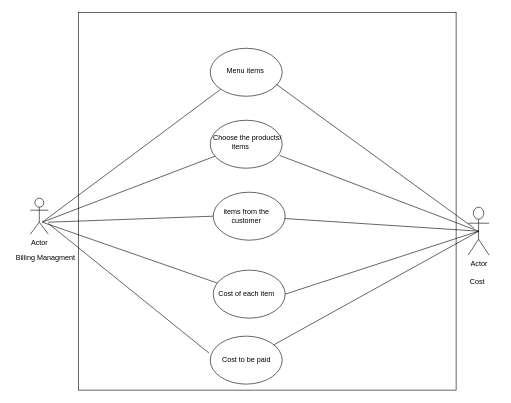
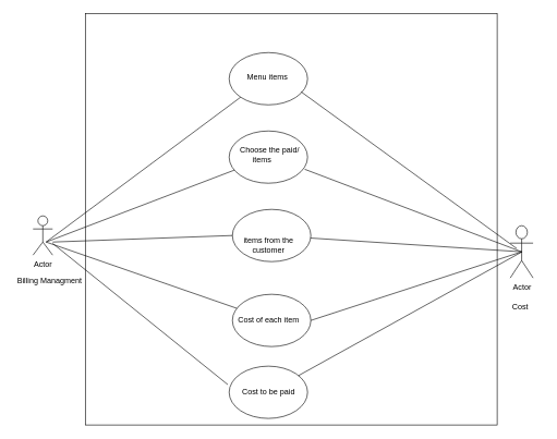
  <mxCell id="0" />
  <mxCell id="1" parent="0" />
  <mxCell id="2" value="Actor" style="shape=umlActor;verticalLabelPosition=bottom;verticalAlign=top;html=1;outlineConnect=0;direction=east;" vertex="1" parent="1"><mxGeometry x="50" y="330" width="30" height="60" as="geometry" /></mxCell>
  <mxCell id="3" value="Billing Managment" style="text;html=1;resizable=0;autosize=1;align=center;verticalAlign=middle;points=[];fillColor=none;strokeColor=none;rounded=0;" vertex="1" parent="1"><mxGeometry x="20" y="420" width="110" height="20" as="geometry" /></mxCell>
  <mxCell id="4" value="Actor" style="shape=umlActor;verticalLabelPosition=bottom;verticalAlign=top;html=1;outlineConnect=0;" vertex="1" parent="1"><mxGeometry x="780" y="345" width="35" height="80" as="geometry" /></mxCell>
  <mxCell id="5" value="Cost&lt;br&gt;" style="text;html=1;resizable=0;autosize=1;align=center;verticalAlign=middle;points=[];fillColor=none;strokeColor=none;rounded=0;" vertex="1" parent="1"><mxGeometry x="760" y="460" width="70" height="20" as="geometry" /></mxCell>
  <mxCell id="6" value="" style="whiteSpace=wrap;html=1;aspect=fixed;" vertex="1" parent="1"><mxGeometry x="130" y="20" width="630" height="630" as="geometry" /></mxCell>
  <mxCell id="7" value="" style="ellipse;whiteSpace=wrap;html=1;" vertex="1" parent="1"><mxGeometry x="350" y="80" width="120" height="80" as="geometry" /></mxCell>
  <mxCell id="8" value="&lt;br&gt;&amp;nbsp; &amp;nbsp; &amp;nbsp; Menu items&amp;nbsp;" style="text;html=1;resizable=0;autosize=1;align=center;verticalAlign=middle;points=[];fillColor=none;strokeColor=none;rounded=0;" vertex="1" parent="1"><mxGeometry x="350" y="95" width="100" height="30" as="geometry" /></mxCell>
  <mxCell id="9" value="" style="ellipse;whiteSpace=wrap;html=1;" vertex="1" parent="1"><mxGeometry x="350" y="200" width="120" height="80" as="geometry" /></mxCell>
- <mxCell id="10" value="&amp;nbsp; &amp;nbsp; &amp;nbsp; &amp;nbsp; &amp;nbsp; &lt;br&gt;&amp;nbsp; &amp;nbsp; &amp;nbsp; &amp;nbsp;Choose the products/&lt;br&gt;items" style="text;html=1;resizable=0;autosize=1;align=center;verticalAlign=middle;points=[];fillColor=none;strokeColor=none;rounded=0;" vertex="1" parent="1"><mxGeometry x="325" y="205" width="150" height="50" as="geometry" /></mxCell>
+ <mxCell id="10" value="&amp;nbsp; &amp;nbsp; &amp;nbsp; &amp;nbsp; &amp;nbsp; &lt;br&gt;&amp;nbsp; &amp;nbsp; &amp;nbsp; &amp;nbsp;Choose the paid/&lt;br&gt;items" style="text;html=1;resizable=0;autosize=1;align=center;verticalAlign=middle;points=[];fillColor=none;strokeColor=none;rounded=0;" vertex="1" parent="1"><mxGeometry x="325" y="205" width="150" height="50" as="geometry" /></mxCell>
  <mxCell id="11" value="" style="ellipse;whiteSpace=wrap;html=1;" vertex="1" parent="1"><mxGeometry x="355" y="320" width="120" height="80" as="geometry" /></mxCell>
- <mxCell id="12" value="items from the&lt;br&gt;customer" style="text;html=1;resizable=0;autosize=1;align=center;verticalAlign=middle;points=[];fillColor=none;strokeColor=none;rounded=0;" vertex="1" parent="1"><mxGeometry x="365" y="345" width="90" height="30" as="geometry" /></mxCell>
+ <mxCell id="12" value="items from the&lt;br&gt;customer" style="text;html=1;resizable=0;autosize=1;align=center;verticalAlign=middle;points=[];fillColor=none;strokeColor=none;rounded=0;" vertex="1" parent="1"><mxGeometry x="365" y="360" width="90" height="30" as="geometry" /></mxCell>
  <mxCell id="13" value="" style="ellipse;whiteSpace=wrap;html=1;" vertex="1" parent="1"><mxGeometry x="355" y="450" width="120" height="80" as="geometry" /></mxCell>
  <mxCell id="14" value="Cost of each item" style="text;html=1;resizable=0;autosize=1;align=center;verticalAlign=middle;points=[];fillColor=none;strokeColor=none;rounded=0;" vertex="1" parent="1"><mxGeometry x="355" y="480" width="110" height="20" as="geometry" /></mxCell>
  <mxCell id="15" value="" style="ellipse;whiteSpace=wrap;html=1;" vertex="1" parent="1"><mxGeometry x="350" y="560" width="120" height="80" as="geometry" /></mxCell>
  <mxCell id="16" value="Cost to be paid" style="text;html=1;resizable=0;autosize=1;align=center;verticalAlign=middle;points=[];fillColor=none;strokeColor=none;rounded=0;" vertex="1" parent="1"><mxGeometry x="365" y="590" width="90" height="20" as="geometry" /></mxCell>
  <mxCell id="17" value="" style="endArrow=none;html=1;rounded=0;entryX=0;entryY=1;entryDx=0;entryDy=0;" edge="1" parent="1" target="7"><mxGeometry width="50" height="50" relative="1" as="geometry"><mxPoint x="70" y="370" as="sourcePoint" /><mxPoint x="180" y="310" as="targetPoint" /></mxGeometry></mxCell>
  <mxCell id="18" value="" style="endArrow=none;html=1;rounded=0;exitX=0;exitY=0.5;exitDx=0;exitDy=0;" edge="1" parent="1" source="11"><mxGeometry width="50" height="50" relative="1" as="geometry"><mxPoint x="400" y="350" as="sourcePoint" /><mxPoint x="80" y="370" as="targetPoint" /></mxGeometry></mxCell>
  <mxCell id="19" value="" style="endArrow=none;html=1;rounded=0;" edge="1" parent="1" source="13" target="9"><mxGeometry width="50" height="50" relative="1" as="geometry"><mxPoint x="410" y="350" as="sourcePoint" /><mxPoint x="460" y="300" as="targetPoint" /><Array as="points"><mxPoint x="70" y="370" /></Array></mxGeometry></mxCell>
  <mxCell id="20" value="" style="endArrow=none;html=1;rounded=0;exitX=-0.017;exitY=0.353;exitDx=0;exitDy=0;exitPerimeter=0;" edge="1" parent="1" source="15" target="2"><mxGeometry width="50" height="50" relative="1" as="geometry"><mxPoint x="340" y="580" as="sourcePoint" /><mxPoint x="90" y="490" as="targetPoint" /></mxGeometry></mxCell>
  <mxCell id="21" value="" style="endArrow=none;html=1;rounded=0;" edge="1" parent="1" source="11"><mxGeometry width="50" height="50" relative="1" as="geometry"><mxPoint x="410" y="380" as="sourcePoint" /><mxPoint x="798" y="385" as="targetPoint" /></mxGeometry></mxCell>
  <mxCell id="22" value="" style="endArrow=none;html=1;rounded=0;exitX=1;exitY=0.5;exitDx=0;exitDy=0;entryX=0.5;entryY=0.5;entryDx=0;entryDy=0;entryPerimeter=0;" edge="1" parent="1" source="13" target="4"><mxGeometry width="50" height="50" relative="1" as="geometry"><mxPoint x="410" y="380" as="sourcePoint" /><mxPoint x="800" y="390" as="targetPoint" /><Array as="points" /></mxGeometry></mxCell>
  <mxCell id="23" value="" style="endArrow=none;html=1;rounded=0;exitX=0.937;exitY=1.072;exitDx=0;exitDy=0;exitPerimeter=0;entryX=0.5;entryY=0.5;entryDx=0;entryDy=0;entryPerimeter=0;" edge="1" parent="1" source="10" target="4"><mxGeometry width="50" height="50" relative="1" as="geometry"><mxPoint x="410" y="380" as="sourcePoint" /><mxPoint x="790" y="380" as="targetPoint" /></mxGeometry></mxCell>
  <mxCell id="24" value="" style="endArrow=none;html=1;rounded=0;" edge="1" parent="1" source="15"><mxGeometry width="50" height="50" relative="1" as="geometry"><mxPoint x="410" y="380" as="sourcePoint" /><mxPoint x="798" y="385" as="targetPoint" /><Array as="points" /></mxGeometry></mxCell>
  <mxCell id="25" value="" style="endArrow=none;html=1;rounded=0;" edge="1" parent="1"><mxGeometry width="50" height="50" relative="1" as="geometry"><mxPoint x="460" y="140" as="sourcePoint" /><mxPoint x="790" y="380" as="targetPoint" /><Array as="points" /></mxGeometry></mxCell>
